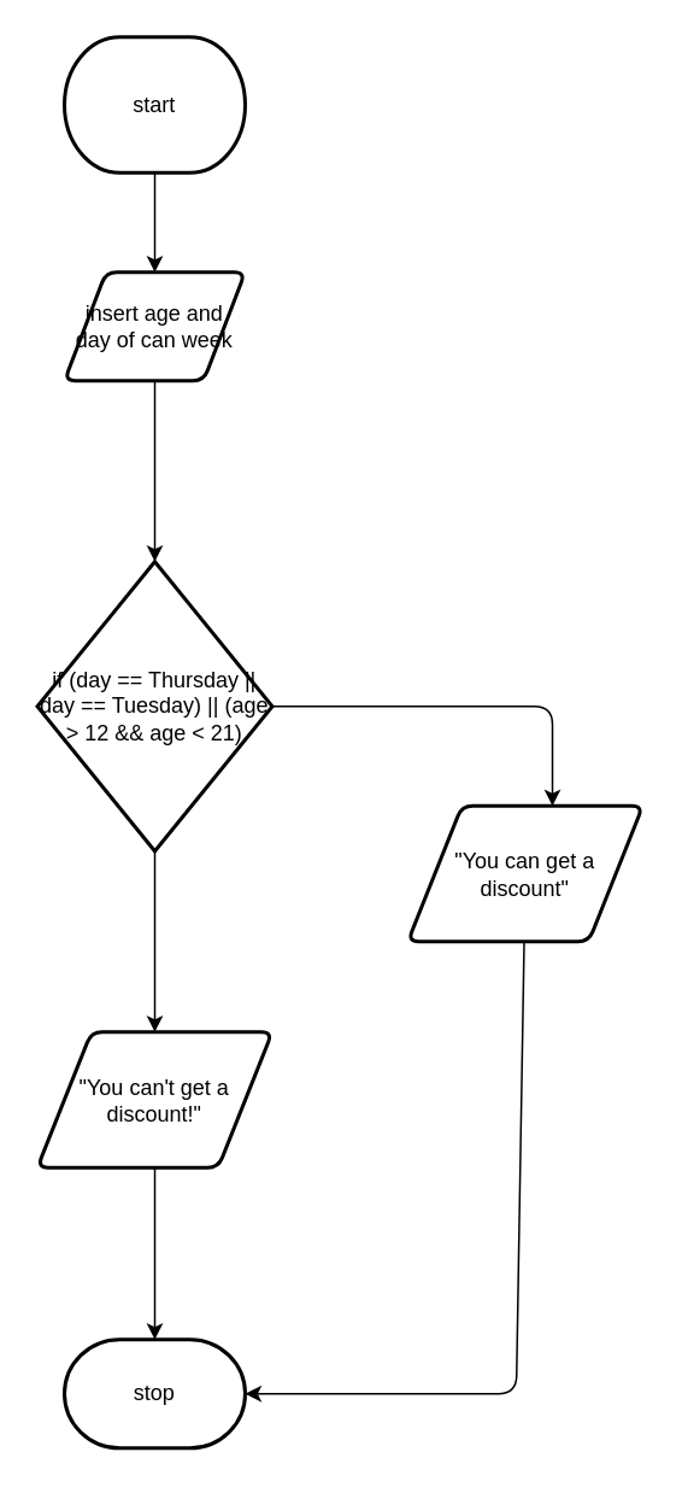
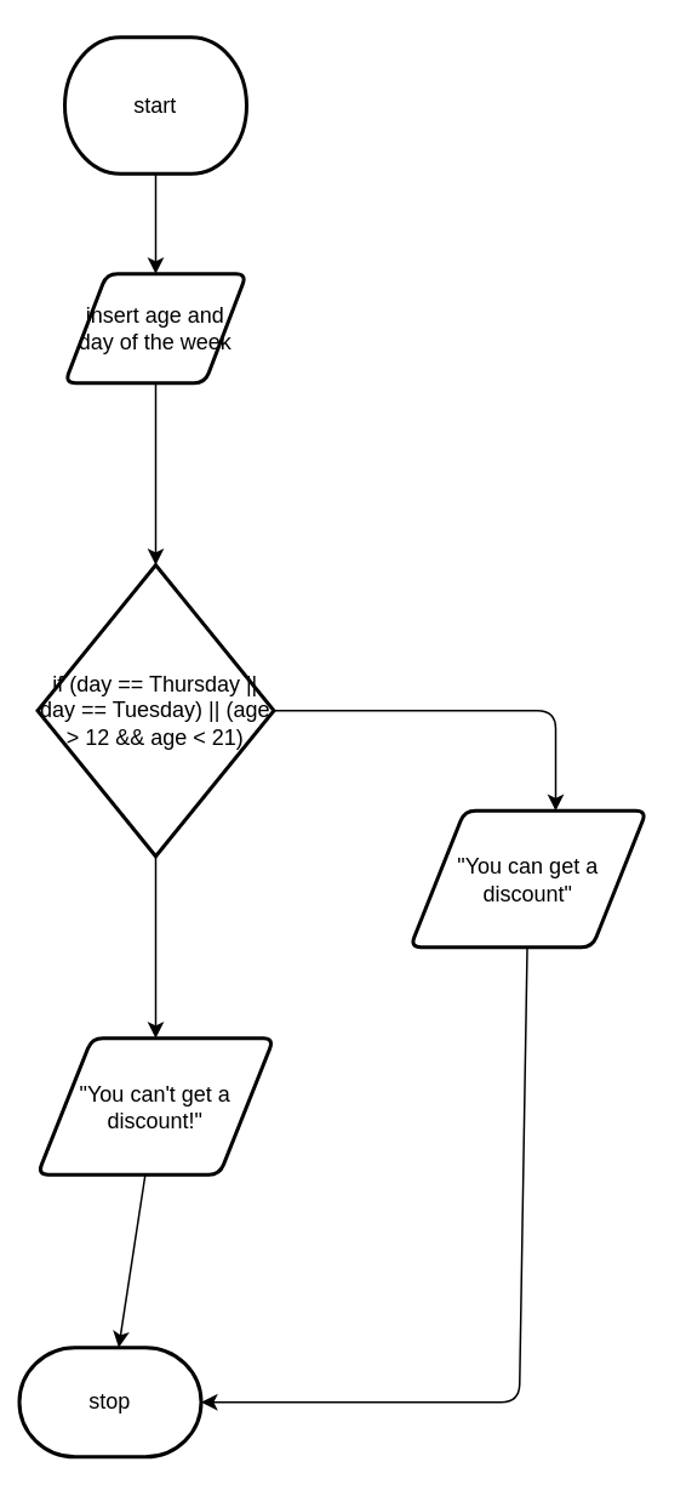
  <mxCell id="0" />
  <mxCell id="1" parent="0" />
  <mxCell id="2" value="" style="edgeStyle=none;html=1;entryX=0.5;entryY=0;entryDx=0;entryDy=0;" parent="1" source="3" target="8" edge="1"><mxGeometry relative="1" as="geometry"><mxPoint x="85" y="130" as="targetPoint" /></mxGeometry></mxCell>
  <mxCell id="3" value="start" style="strokeWidth=2;html=1;shape=mxgraph.flowchart.terminator;whiteSpace=wrap;" parent="1" vertex="1"><mxGeometry x="35" y="20" width="100" height="75" as="geometry" /></mxCell>
  <mxCell id="4" value="" style="edgeStyle=none;html=1;exitX=0.5;exitY=1;exitDx=0;exitDy=0;" parent="1" source="8" target="7" edge="1"><mxGeometry relative="1" as="geometry"><mxPoint x="85" y="230" as="sourcePoint" /></mxGeometry></mxCell>
  <mxCell id="5" value="" style="edgeStyle=none;html=1;" parent="1" source="7" edge="1"><mxGeometry relative="1" as="geometry"><mxPoint x="305" y="445" as="targetPoint" /><Array as="points"><mxPoint x="305" y="390" /></Array></mxGeometry></mxCell>
  <mxCell id="6" value="" style="edgeStyle=none;html=1;" parent="1" source="7" target="13" edge="1"><mxGeometry relative="1" as="geometry" /></mxCell>
  <mxCell id="7" value="if (day == Thursday || day == Tuesday) || (age &amp;gt; 12 &amp;amp;&amp;amp; age &amp;lt; 21)" style="strokeWidth=2;html=1;shape=mxgraph.flowchart.decision;whiteSpace=wrap;" parent="1" vertex="1"><mxGeometry x="20" y="310" width="130" height="160" as="geometry" /></mxCell>
- <mxCell id="8" value="insert age and day of can week" style="shape=parallelogram;html=1;strokeWidth=2;perimeter=parallelogramPerimeter;whiteSpace=wrap;rounded=1;arcSize=12;size=0.23;" parent="1" vertex="1"><mxGeometry x="35" y="150" width="100" height="60" as="geometry" /></mxCell>
- <mxCell id="9" value="stop" style="strokeWidth=2;html=1;shape=mxgraph.flowchart.terminator;whiteSpace=wrap;" parent="1" vertex="1"><mxGeometry x="35" y="740" width="100" height="60" as="geometry" /></mxCell>
+ <mxCell id="8" value="insert age and day of the week" style="shape=parallelogram;html=1;strokeWidth=2;perimeter=parallelogramPerimeter;whiteSpace=wrap;rounded=1;arcSize=12;size=0.23;" parent="1" vertex="1"><mxGeometry x="35" y="150" width="100" height="60" as="geometry" /></mxCell>
+ <mxCell id="9" value="stop" style="strokeWidth=2;html=1;shape=mxgraph.flowchart.terminator;whiteSpace=wrap;" parent="1" vertex="1"><mxGeometry x="10" y="740" width="100" height="60" as="geometry" /></mxCell>
  <mxCell id="10" style="edgeStyle=none;html=1;entryX=1;entryY=0.5;entryDx=0;entryDy=0;entryPerimeter=0;" edge="1" parent="1" source="11" target="9"><mxGeometry relative="1" as="geometry"><Array as="points"><mxPoint x="285" y="770" /></Array></mxGeometry></mxCell>
  <mxCell id="11" value="&quot;You can get a discount&quot;" style="shape=parallelogram;html=1;strokeWidth=2;perimeter=parallelogramPerimeter;whiteSpace=wrap;rounded=1;arcSize=12;size=0.23;" parent="1" vertex="1"><mxGeometry x="225" y="445" width="130" height="75" as="geometry" /></mxCell>
  <mxCell id="12" value="" style="edgeStyle=none;html=1;" parent="1" source="13" target="9" edge="1"><mxGeometry relative="1" as="geometry" /></mxCell>
  <mxCell id="13" value="&quot;You can't get a discount!&quot;" style="shape=parallelogram;html=1;strokeWidth=2;perimeter=parallelogramPerimeter;whiteSpace=wrap;rounded=1;arcSize=12;size=0.23;" parent="1" vertex="1"><mxGeometry x="20" y="570" width="130" height="75" as="geometry" /></mxCell>
